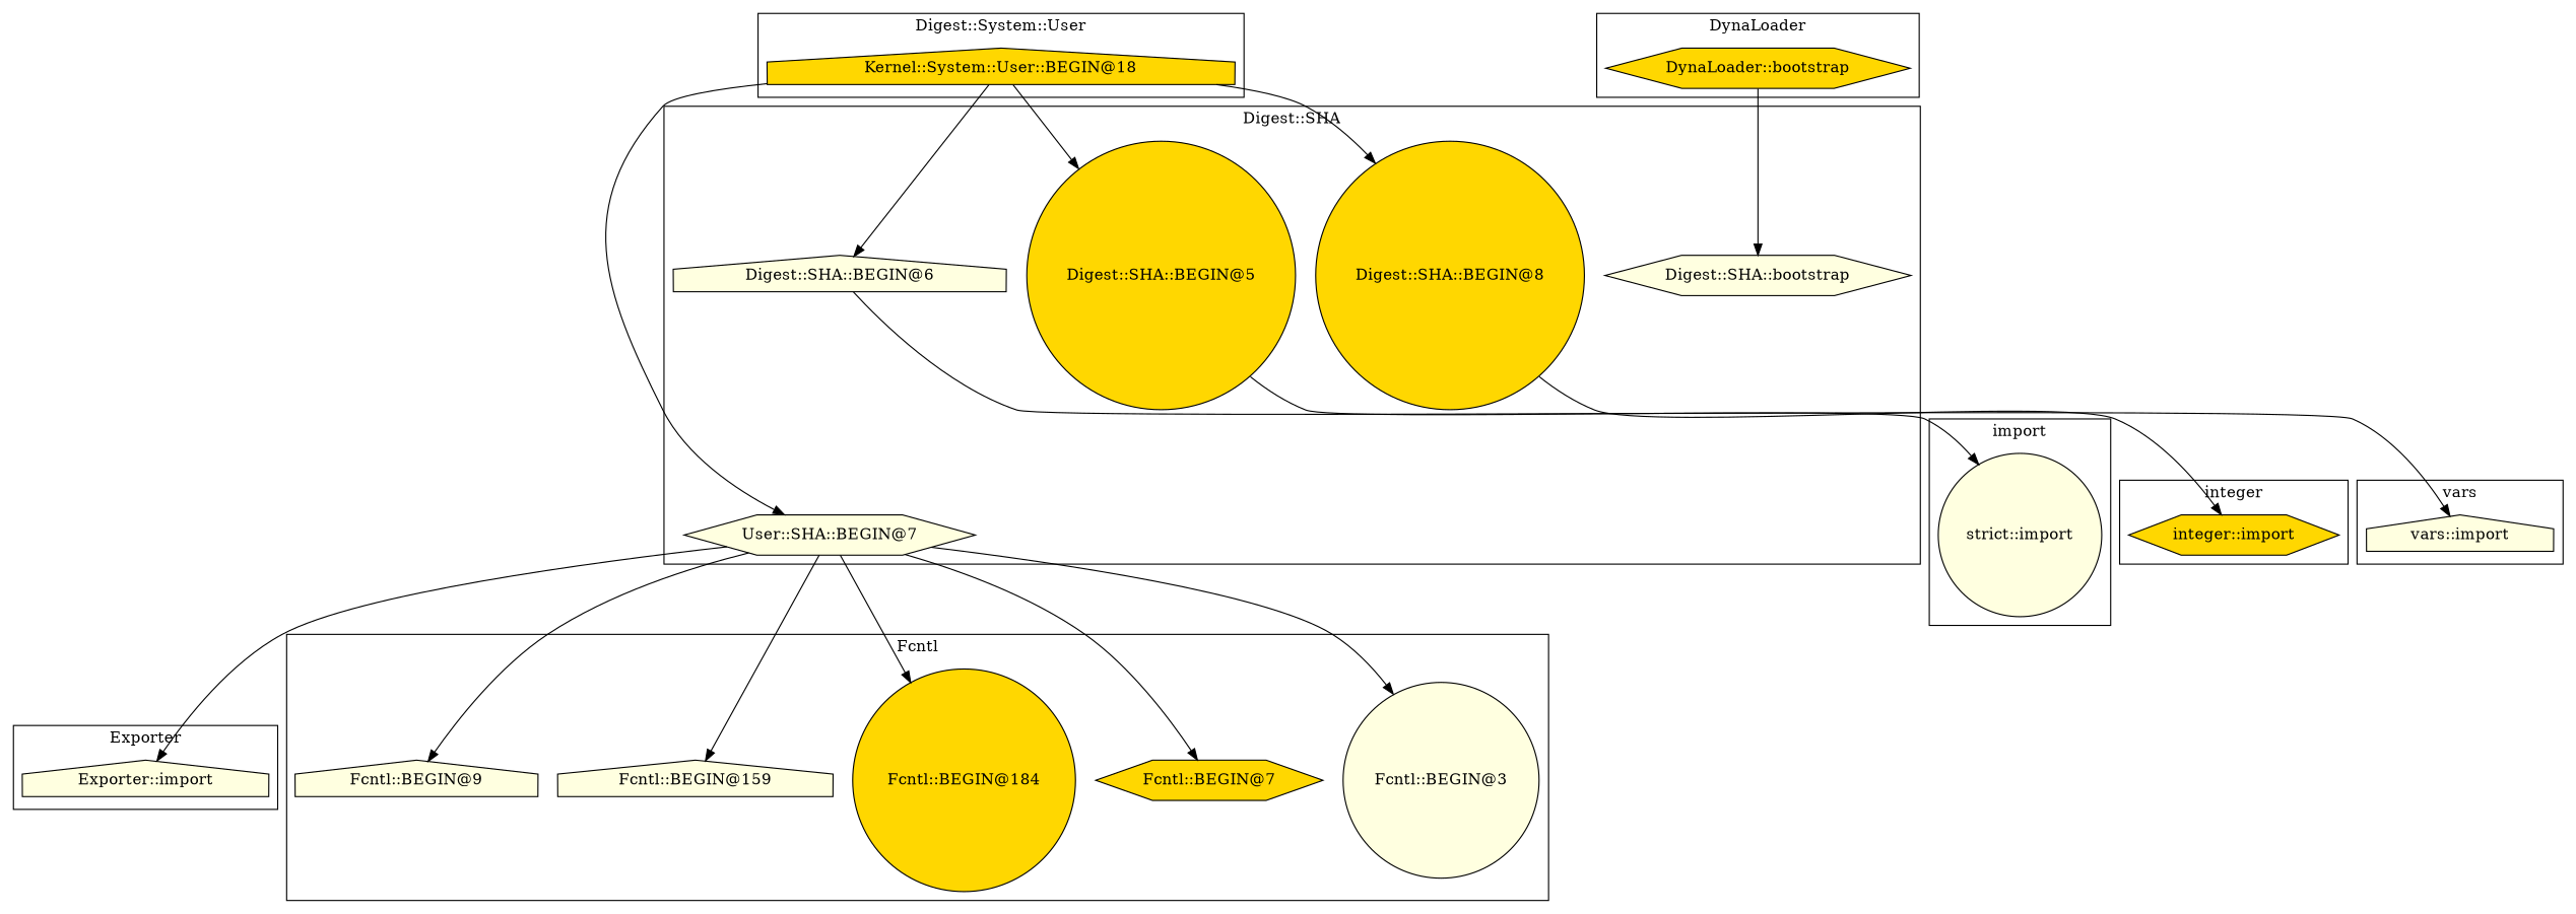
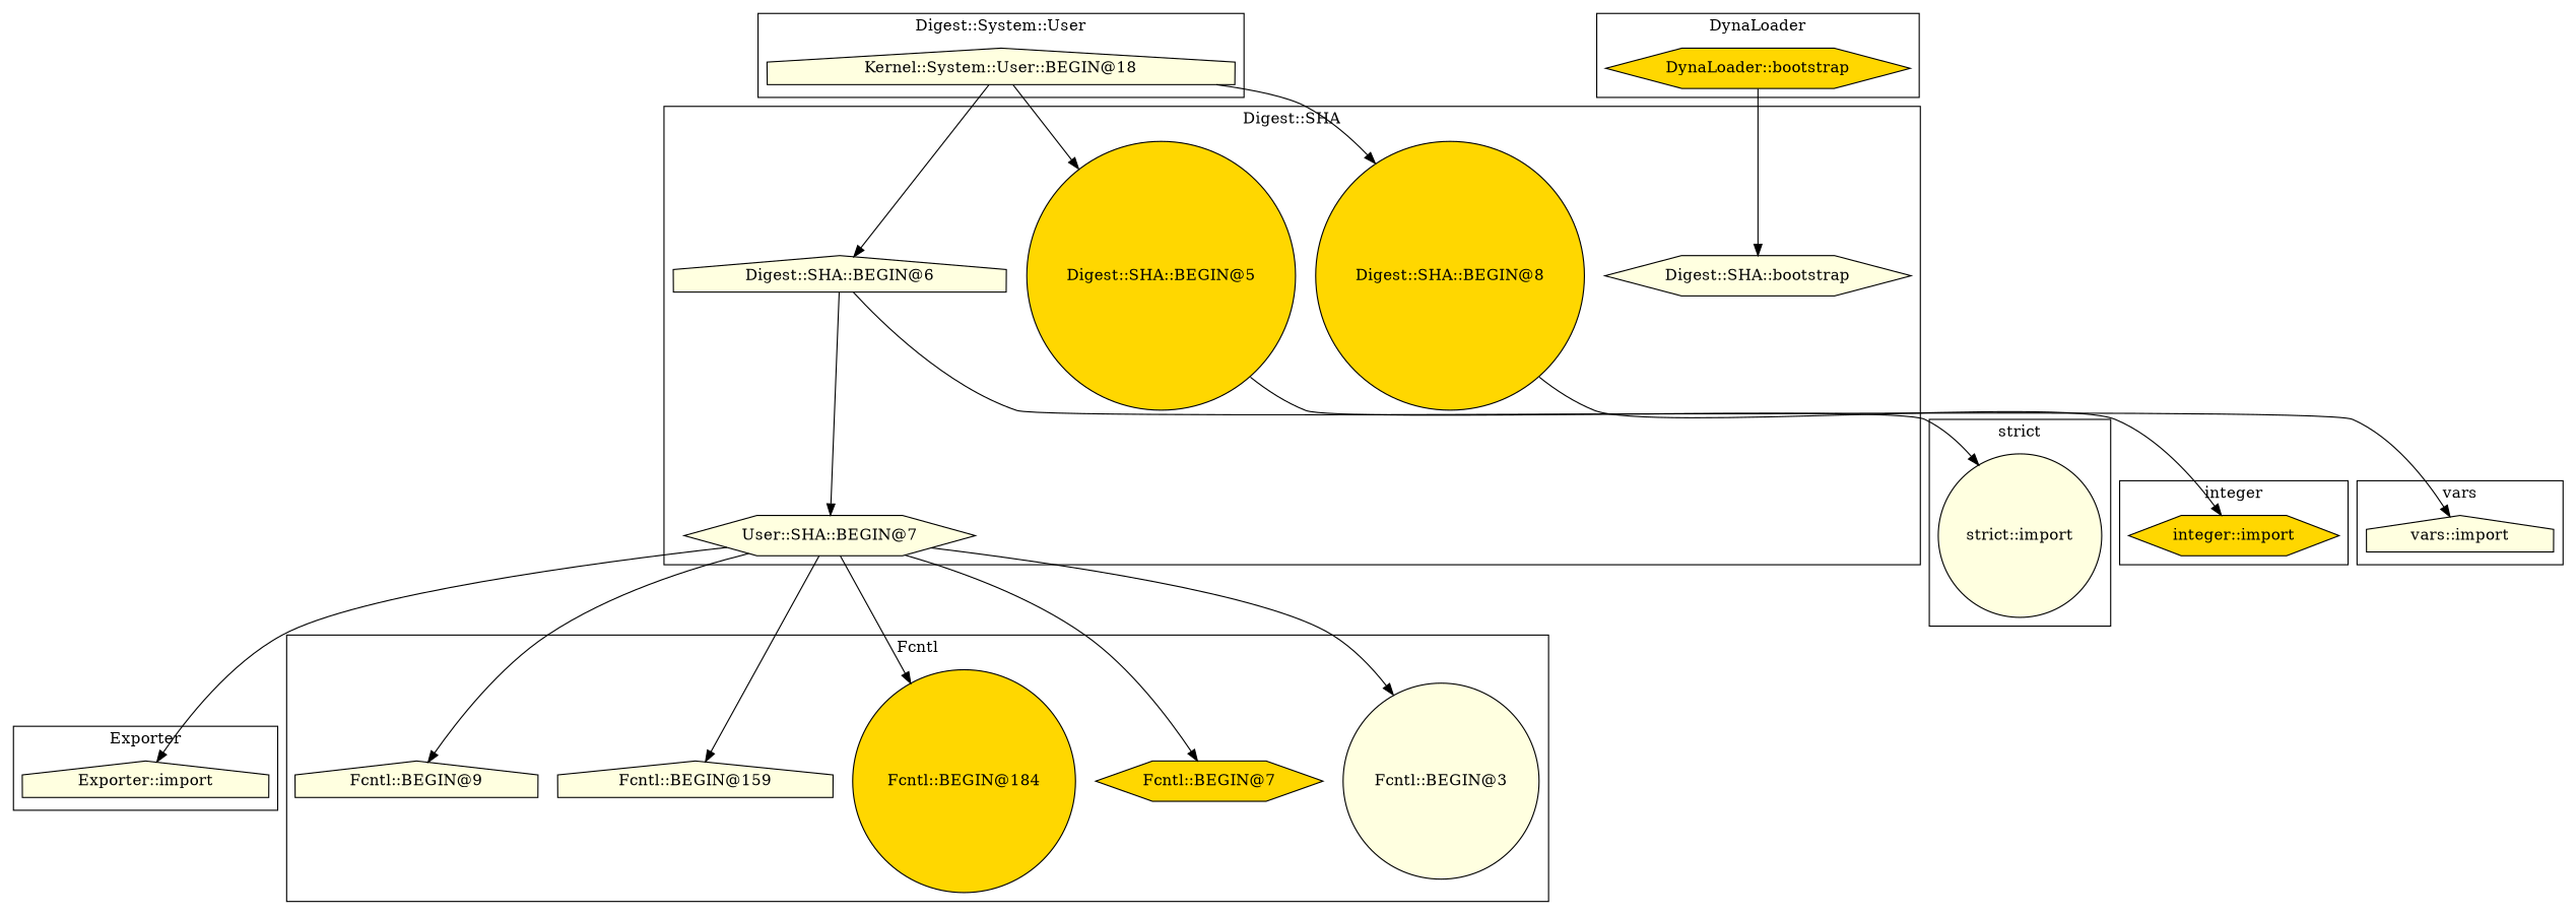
  digraph {
    node [fillcolor=lightyellow shape=house style=filled]
    "vars::import"
    "DynaLoader::bootstrap" [fillcolor=gold shape=hexagon]
    "strict::import" [shape=circle]
    "Exporter::import"
    "Fcntl::BEGIN@184" [fillcolor=gold shape=circle]
    "Fcntl::BEGIN@159"
    "Fcntl::BEGIN@9"
    "Fcntl::BEGIN@3" [shape=circle]
    "Fcntl::BEGIN@7" [fillcolor=gold shape=hexagon]
    "integer::import" [fillcolor=gold shape=hexagon]
    "Digest::SHA::bootstrap" [shape=hexagon]
    "Digest::SHA::BEGIN@5" [fillcolor=gold shape=circle]
    "Digest::SHA::BEGIN@8" [fillcolor=gold shape=circle]
    "Digest::SHA::BEGIN@6"
    n15 [label="User::SHA::BEGIN@7" shape=hexagon]
-   "Kernel::System::User::BEGIN@18" [fillcolor=gold]
+   "Kernel::System::User::BEGIN@18"
    subgraph cluster_1 {
      label=vars
      "vars::import"
    }
    subgraph cluster_2 {
      label=DynaLoader
      "DynaLoader::bootstrap"
    }
    subgraph cluster_3 {
-     label=import
+     label="strict"
      "strict::import"
    }
    subgraph cluster_4 {
      label=Exporter
      "Exporter::import"
    }
    subgraph cluster_5 {
      label=Fcntl
      "Fcntl::BEGIN@184"
      "Fcntl::BEGIN@159"
      "Fcntl::BEGIN@9"
      "Fcntl::BEGIN@3"
      "Fcntl::BEGIN@7"
    }
    subgraph cluster_6 {
      label=integer
      "integer::import"
    }
    subgraph cluster_7 {
      label="Digest::SHA"
      "Digest::SHA::bootstrap"
      "Digest::SHA::BEGIN@5"
      "Digest::SHA::BEGIN@8"
      "Digest::SHA::BEGIN@6"
      n15
    }
    subgraph cluster_8 {
      label="Digest::System::User"
      "Kernel::System::User::BEGIN@18"
    }
    "DynaLoader::bootstrap" -> "Digest::SHA::bootstrap"
    "Digest::SHA::BEGIN@5" -> "strict::import"
    "Digest::SHA::BEGIN@8" -> "integer::import"
    "Digest::SHA::BEGIN@6" -> "vars::import"
    n15 -> "Exporter::import"
    n15 -> "Fcntl::BEGIN@184"
    n15 -> "Fcntl::BEGIN@159"
    n15 -> "Fcntl::BEGIN@9"
    n15 -> "Fcntl::BEGIN@3"
    n15 -> "Fcntl::BEGIN@7"
    "Kernel::System::User::BEGIN@18" -> "Digest::SHA::BEGIN@5"
    "Kernel::System::User::BEGIN@18" -> "Digest::SHA::BEGIN@8"
    "Kernel::System::User::BEGIN@18" -> "Digest::SHA::BEGIN@6"
-   "Kernel::System::User::BEGIN@18" -> n15
+   "Digest::SHA::BEGIN@6" -> n15
  }
